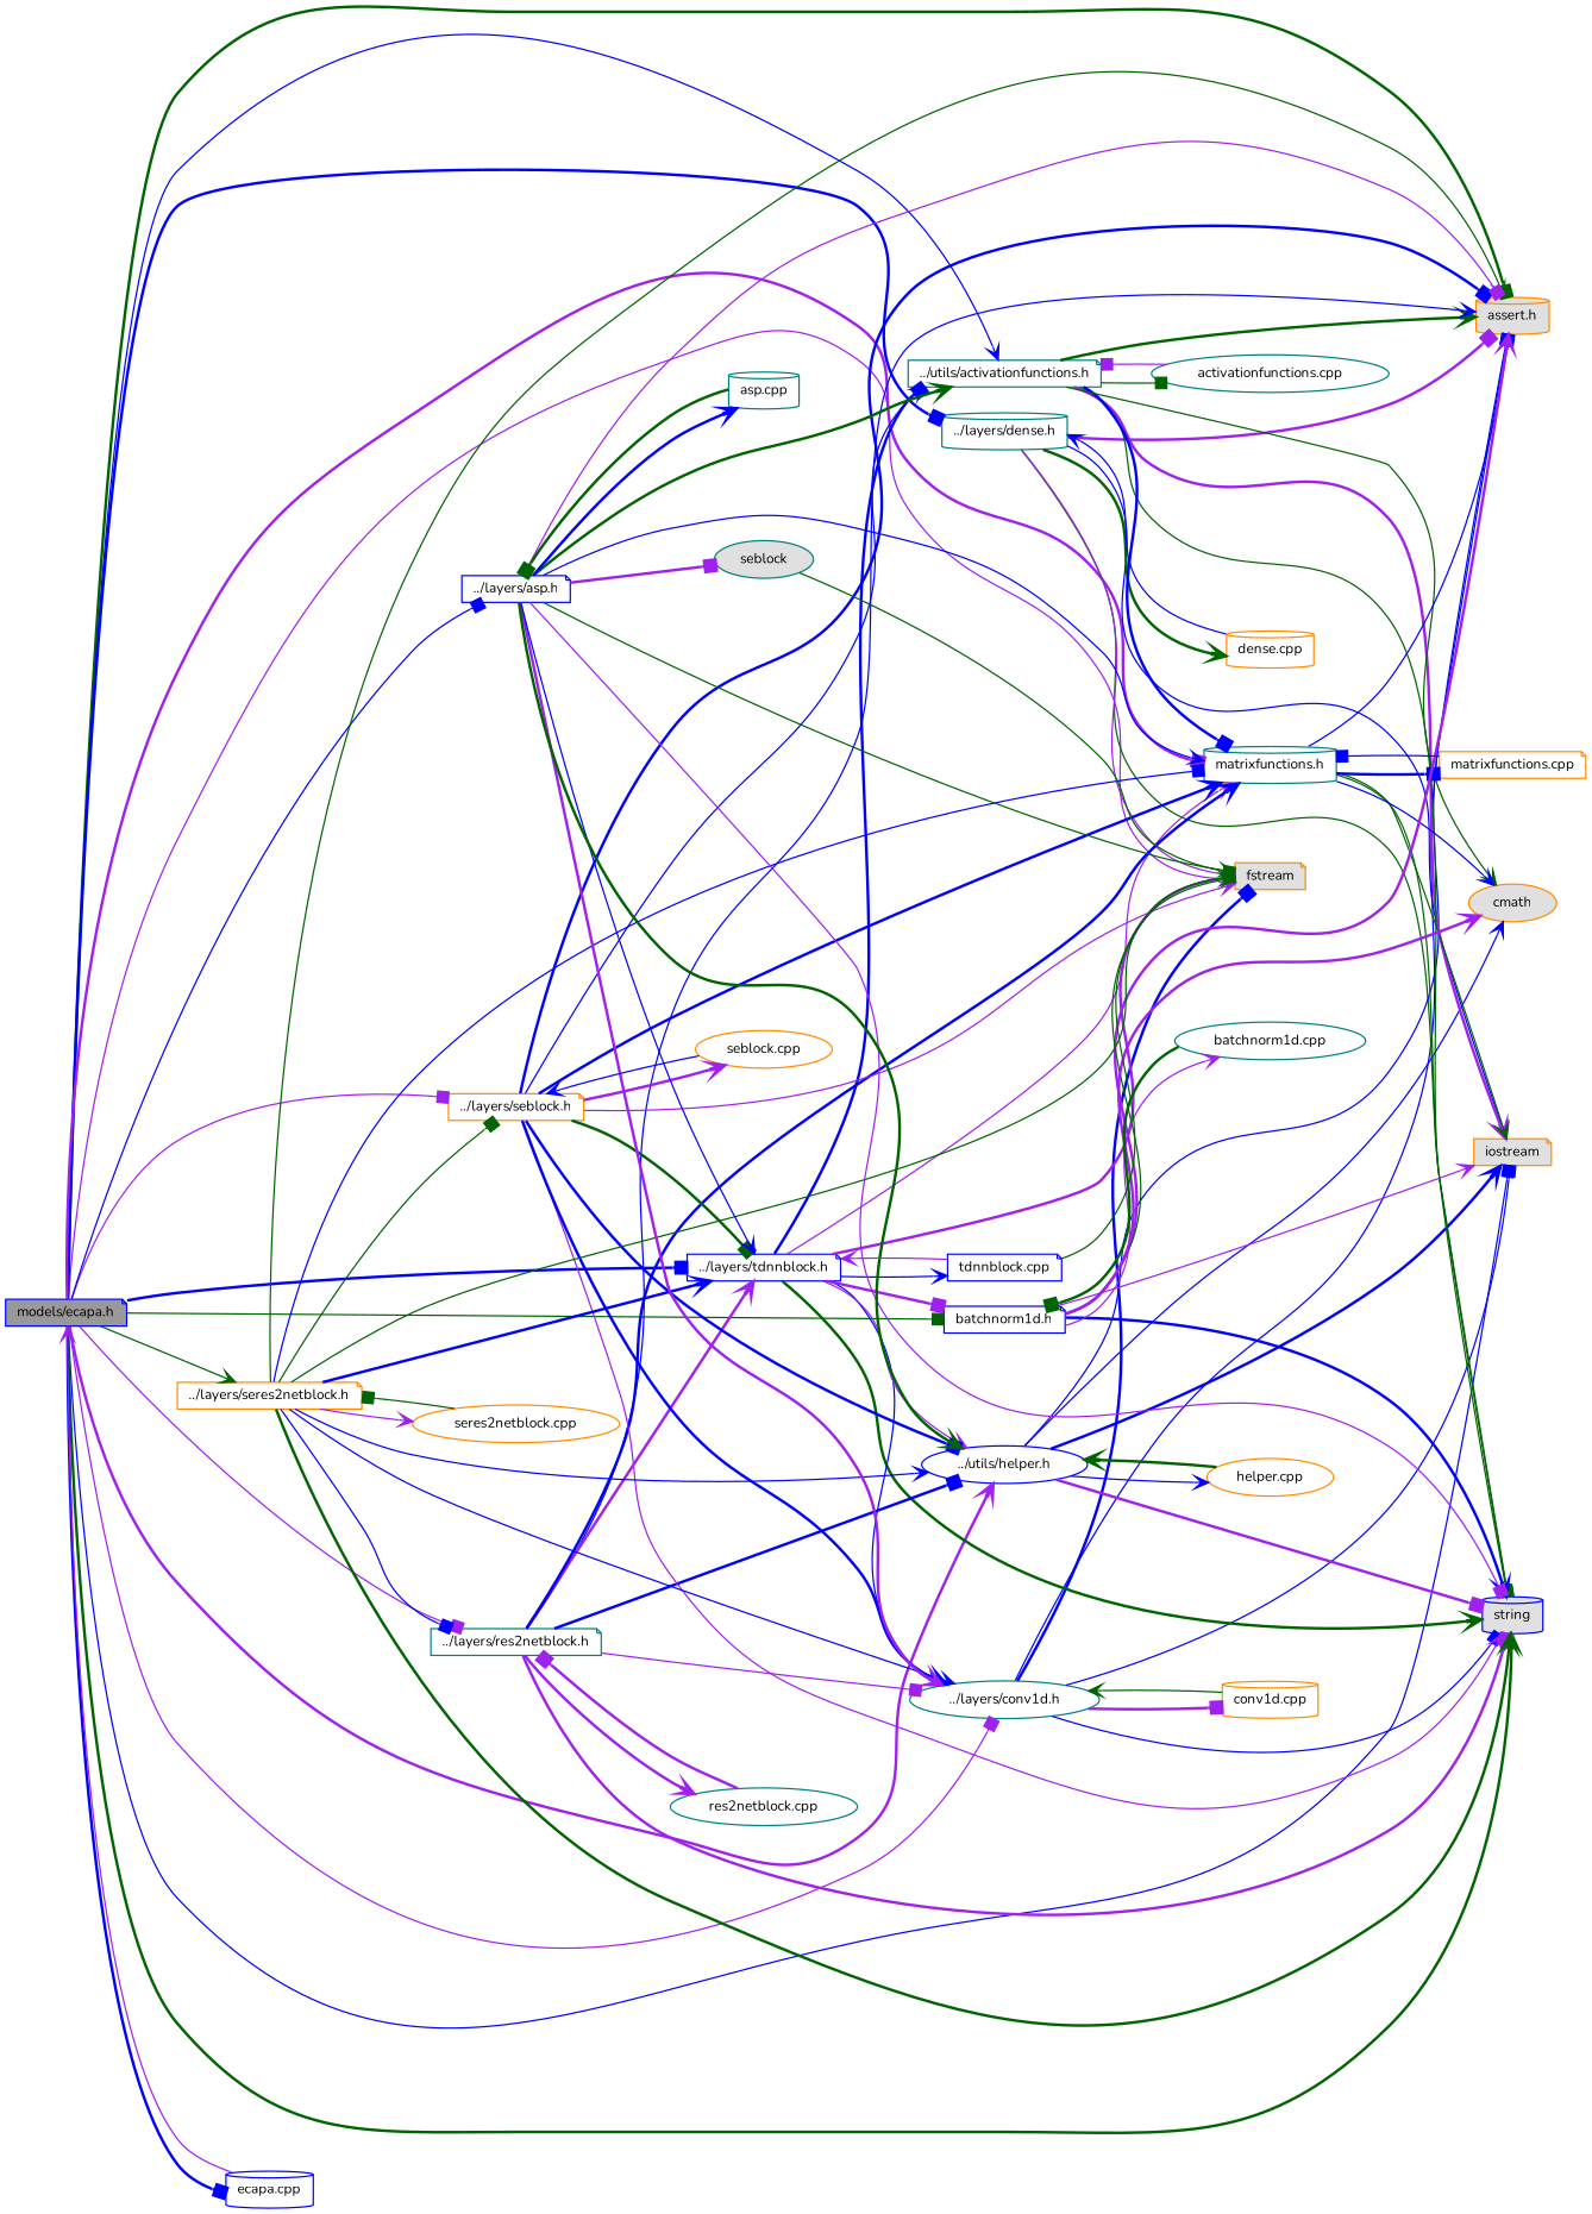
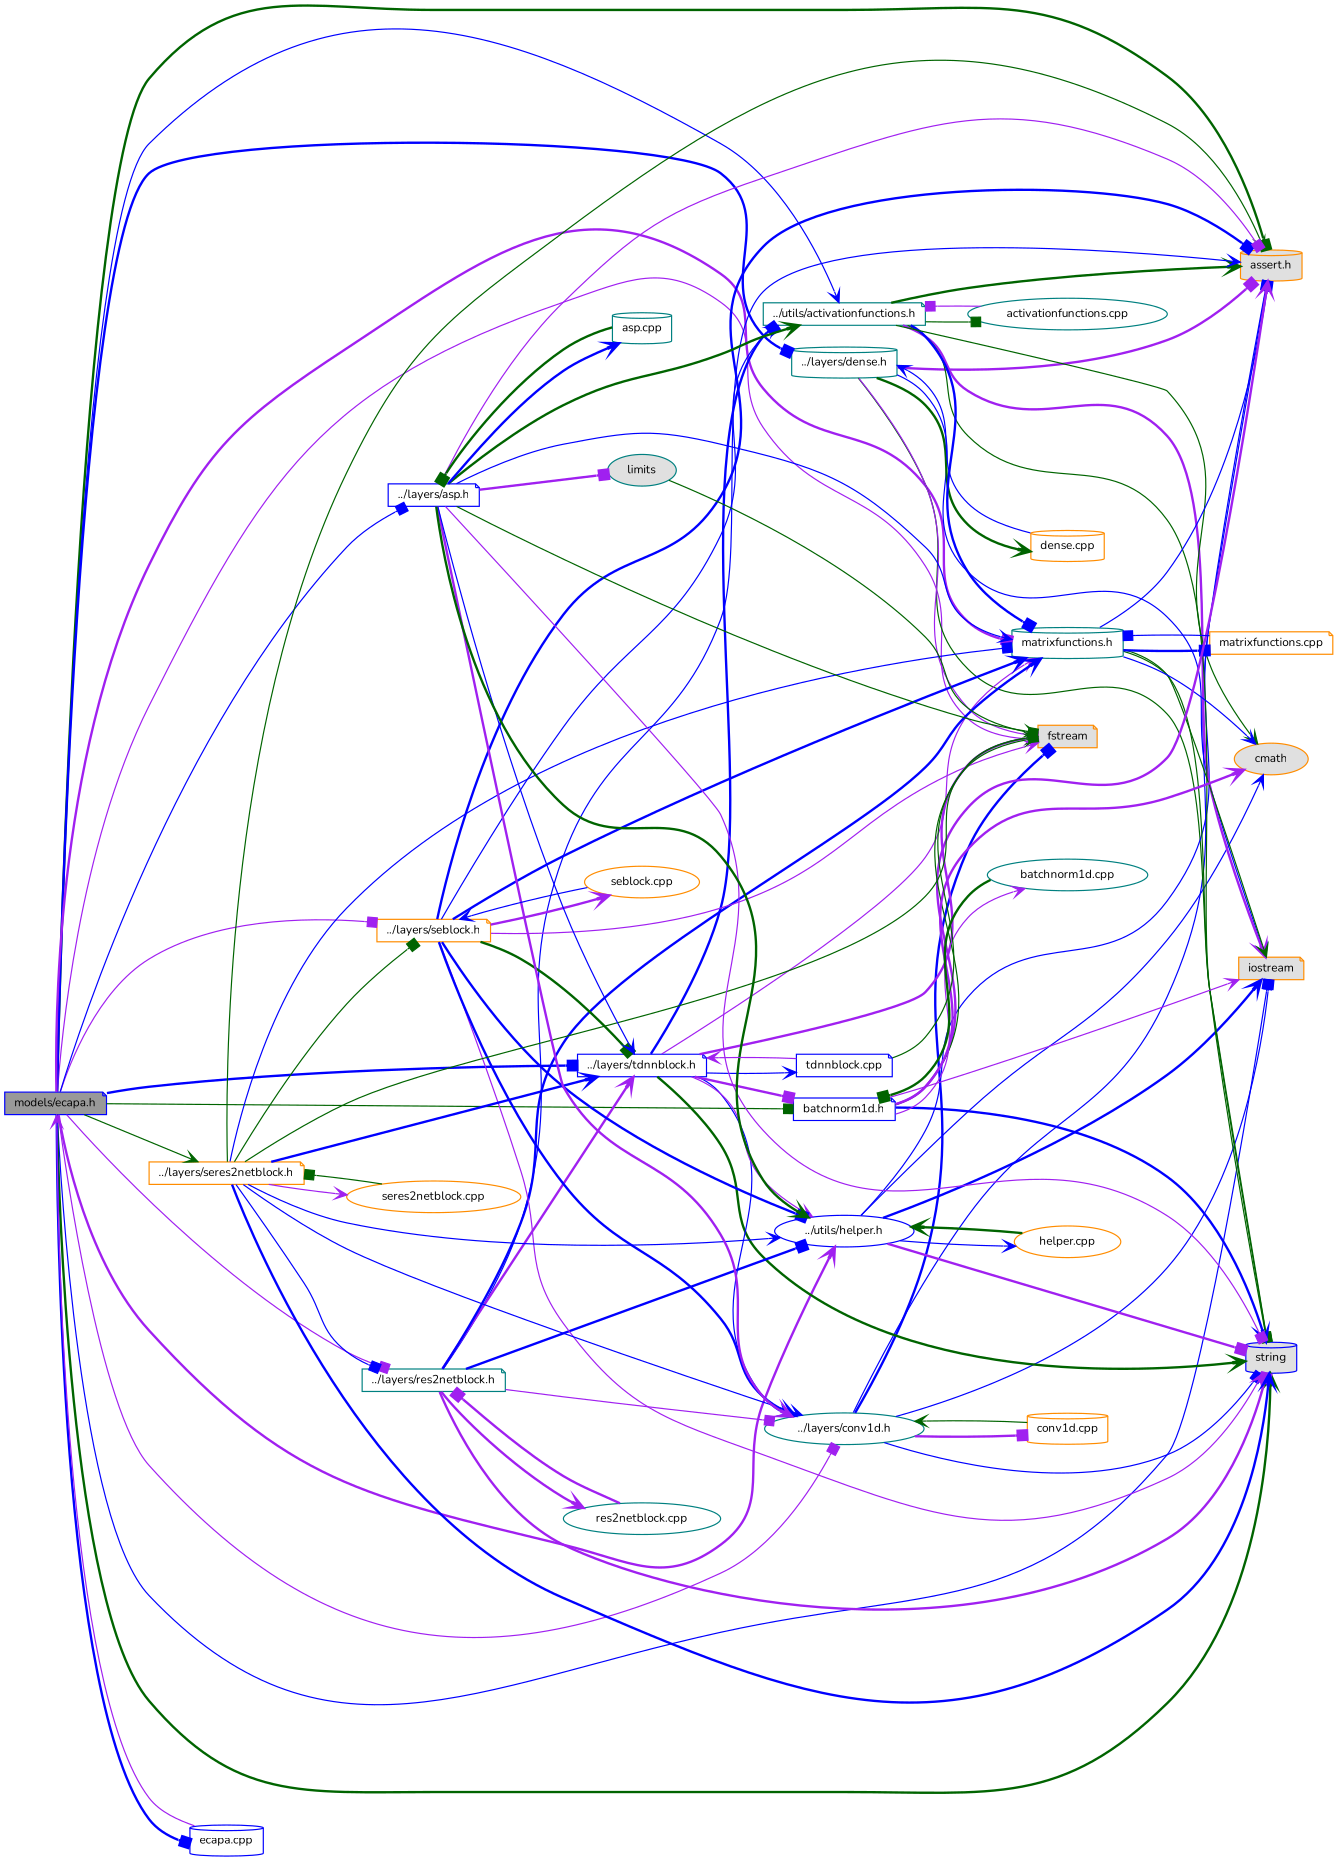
  digraph {
    fontname=Nunito
    rankdir=LR
    node [color=darkorange fillcolor=white fontname=Nunito fontsize=10 shape=note style=filled]
    edge [arrowhead=vee color=blue fontname=Nunito fontsize=10 labelfontname=Helvetica labelfontsize=10 style=solid]
    n1 [color=blue fillcolor=grey60 fontcolor=black height=0.2 label="models/ecapa.h" width=0.4]
    n2 [fillcolor="#E0E0E0" height=0.2 label=iostream width=0.4]
    n3 [color=blue fillcolor="#E0E0E0" height=0.2 label=string shape=cylinder width=0.4]
    n4 [fillcolor="#E0E0E0" height=0.2 label="assert.h" shape=cylinder width=0.4]
    n5 [fillcolor="#E0E0E0" height=0.2 label=fstream width=0.4]
    n6 [color=teal height=0.2 label="../layers/conv1d.h" shape=ellipse width=0.4]
    n7 [color=teal height=0.2 label="../layers/dense.h" shape=cylinder width=0.4]
    n8 [color=blue height=0.2 label="../layers/tdnnblock.h" width=0.4]
    n9 [color=blue height=0.2 label="../utils/helper.h" shape=ellipse width=0.4]
    n10 [color=teal height=0.2 label="../utils/activationfunctions.h" width=0.4]
    n11 [color=teal height=0.2 label="matrixfunctions.h" shape=cylinder width=0.4]
    n12 [color=blue height=0.2 label="batchnorm1d.h" width=0.4]
    n13 [color=teal height=0.2 label="../layers/res2netblock.h" width=0.4]
    n14 [height=0.2 label="../layers/seblock.h" width=0.4]
    n15 [height=0.2 label="../layers/seres2netblock.h" width=0.4]
    n16 [color=blue height=0.2 label="../layers/asp.h" width=0.4]
    n17 [color=blue height=0.2 label="ecapa.cpp" shape=cylinder width=0.4]
    n18 [height=0.2 label="conv1d.cpp" shape=cylinder width=0.4]
    n19 [height=0.2 label="dense.cpp" shape=cylinder width=0.4]
    n20 [color=blue height=0.2 label="tdnnblock.cpp" width=0.4]
    n21 [fillcolor="#E0E0E0" height=0.2 label=cmath shape=ellipse width=0.4]
    n22 [height=0.2 label="helper.cpp" shape=ellipse width=0.4]
    n23 [color=teal height=0.2 label="activationfunctions.cpp" shape=ellipse width=0.4]
    n24 [height=0.2 label="matrixfunctions.cpp" width=0.4]
    n25 [color=teal height=0.2 label="batchnorm1d.cpp" shape=ellipse width=0.4]
    n26 [color=teal height=0.2 label="res2netblock.cpp" shape=ellipse width=0.4]
    n27 [height=0.2 label="seblock.cpp" shape=ellipse width=0.4]
    n28 [height=0.2 label="seres2netblock.cpp" shape=ellipse width=0.4]
-   n29 [color=teal fillcolor="#E0E0E0" height=0.2 label=seblock shape=ellipse width=0.4]
+   n29 [color=teal fillcolor="#E0E0E0" height=0.2 label=limits shape=ellipse width=0.4]
    n30 [color=teal height=0.2 label="asp.cpp" shape=cylinder width=0.4]
    n1 -> n2 [arrowhead=box]
    n1 -> n3 [color=darkgreen style=bold]
    n1 -> n4 [arrowhead=box color=darkgreen style=bold]
    n1 -> n5 [color=purple]
    n1 -> n6 [arrowhead=box color=purple]
    n1 -> n7 [arrowhead=box style=bold]
    n1 -> n8 [arrowhead=box style=bold]
    n1 -> n9 [color=purple style=bold]
    n1 -> n10
    n1 -> n11 [arrowhead=box color=purple style=bold]
    n1 -> n12 [arrowhead=box color=darkgreen]
    n1 -> n13 [arrowhead=box color=purple]
    n1 -> n14 [arrowhead=box color=purple]
    n1 -> n15 [color=darkgreen]
    n1 -> n16 [arrowhead=box]
    n1 -> n17 [arrowhead=box style=bold]
    n6 -> n2 [arrowhead=box]
    n6 -> n3 [arrowhead=box]
    n6 -> n4 [arrowhead=box]
    n6 -> n5 [arrowhead=box style=bold]
    n6 -> n18 [arrowhead=box color=purple style=bold]
    n7 -> n2
    n7 -> n3 [arrowhead=box color=darkgreen]
    n7 -> n4 [arrowhead=box color=purple style=bold]
    n7 -> n5 [arrowhead=box color=purple]
    n7 -> n19 [color=darkgreen style=bold]
    n8 -> n3 [color=darkgreen style=bold]
    n8 -> n5 [arrowhead=box color=purple style=bold]
    n8 -> n6
    n8 -> n9 [color=purple]
    n8 -> n10 [arrowhead=box style=bold]
    n8 -> n11 [color=purple]
    n8 -> n12 [arrowhead=box color=purple style=bold]
    n8 -> n20
    n9 -> n2 [style=bold]
    n9 -> n3 [arrowhead=box color=purple style=bold]
    n9 -> n4 [arrowhead=box]
    n9 -> n21
    n9 -> n22
    n10 -> n2 [color=purple style=bold]
    n10 -> n3 [arrowhead=box color=darkgreen]
    n10 -> n4 [color=darkgreen style=bold]
    n10 -> n11 [arrowhead=box style=bold]
    n10 -> n21 [color=darkgreen]
    n10 -> n23 [arrowhead=box color=darkgreen]
    n11 -> n2 [color=darkgreen]
    n11 -> n3 [arrowhead=box color=darkgreen]
    n11 -> n4 [arrowhead=box]
    n11 -> n21
    n11 -> n24 [arrowhead=box style=bold]
    n12 -> n2 [color=purple]
    n12 -> n3 [style=bold]
    n12 -> n4 [color=purple style=bold]
    n12 -> n5 [color=darkgreen]
    n12 -> n21 [color=purple style=bold]
    n12 -> n25 [color=purple]
    n13 -> n3 [arrowhead=box color=purple style=bold]
    n13 -> n4
    n13 -> n6 [arrowhead=box color=purple]
    n13 -> n8 [color=purple style=bold]
    n13 -> n9 [arrowhead=box style=bold]
    n13 -> n11 [style=bold]
    n13 -> n26 [color=purple style=bold]
    n14 -> n3 [color=purple]
    n14 -> n4 [arrowhead=box style=bold]
    n14 -> n5 [color=purple]
    n14 -> n6 [style=bold]
    n14 -> n8 [arrowhead=box color=darkgreen style=bold]
    n14 -> n9 [arrowhead=box style=bold]
    n14 -> n10
    n14 -> n11 [style=bold]
    n14 -> n27 [color=purple style=bold]
-   n15 -> n3 [color=darkgreen style=bold]
+   n15 -> n3 [style=bold]
    n15 -> n4 [color=darkgreen]
    n15 -> n5 [color=darkgreen]
    n15 -> n6
    n15 -> n8 [style=bold]
    n15 -> n9
    n15 -> n11 [arrowhead=box]
    n15 -> n13 [arrowhead=box]
    n15 -> n14 [arrowhead=box color=darkgreen]
    n15 -> n28 [color=purple]
    n16 -> n3 [arrowhead=box color=purple]
    n16 -> n4 [arrowhead=box color=purple]
    n16 -> n5 [color=darkgreen]
    n16 -> n6 [color=purple style=bold]
    n16 -> n8
    n16 -> n9 [color=darkgreen style=bold]
    n16 -> n10 [color=darkgreen style=bold]
    n16 -> n11
    n16 -> n29 [arrowhead=box color=purple style=bold]
    n16 -> n30 [style=bold]
    n17 -> n1 [color=purple]
    n18 -> n6 [color=darkgreen]
    n19 -> n7
    n20 -> n5 [arrowhead=box color=darkgreen]
    n20 -> n8 [color=purple]
    n22 -> n9 [color=darkgreen style=bold]
    n23 -> n10 [arrowhead=box color=purple]
    n24 -> n11 [arrowhead=box]
    n25 -> n12 [arrowhead=box color=darkgreen style=bold]
    n26 -> n13 [arrowhead=box color=purple style=bold]
    n27 -> n14
    n28 -> n15 [arrowhead=box color=darkgreen]
    n29 -> n5 [arrowhead=box color=darkgreen]
    n30 -> n16 [arrowhead=box color=darkgreen style=bold]
  }
